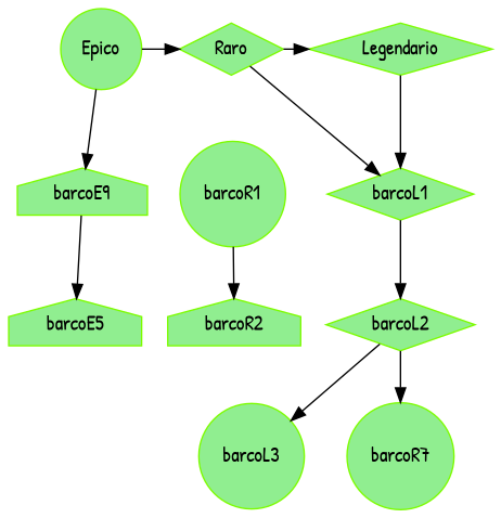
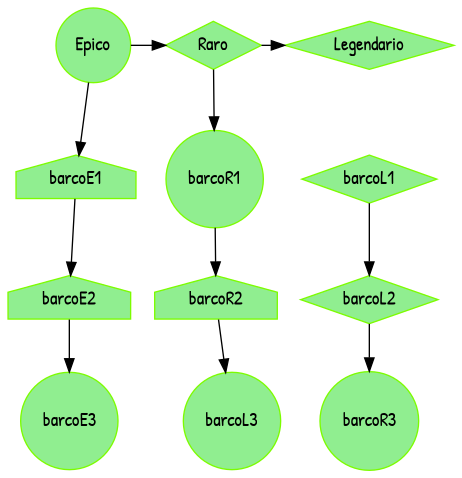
  digraph {
    fontname="Patrick Hand"
    node [color=lawngreen fillcolor=lightgreen fontname="Patrick Hand" shape=circle style=filled]
    edge [fontname="Patrick Hand"]
    n1 [label=Epico]
    n2 [label=Raro shape=diamond]
    n3 [label=Legendario shape=diamond]
-   n4 [label=barcoE9 shape=house]
+   n4 [label=barcoE1 shape=house]
    n5 [label=barcoR1]
    n6 [label=barcoL1 shape=diamond]
-   n7 [label=barcoE5 shape=house]
+   n7 [label=barcoE2 shape=house]
+   n8 [label=barcoE3]
    n9 [label=barcoR2 shape=house]
-   n10 [label=barcoR7]
+   n10 [label=barcoR3]
    n11 [label=barcoL2 shape=diamond]
    n12 [label=barcoL3]
    subgraph sub_1 {
      rank=same
      n1
      n2
      n3
    }
    n1 -> n2
    n1 -> n4
    n2 -> n3
-   n2 -> n6
-   n3 -> n6
+   n2 -> n5
    n4 -> n7
    n5 -> n9
    n6 -> n11
+   n7 -> n8
    n11 -> n10
-   n11 -> n12
+   n9 -> n12
  }
